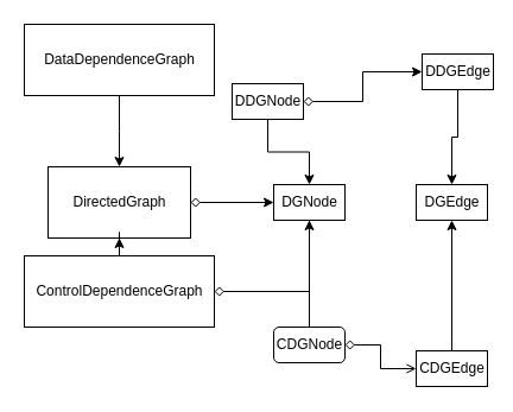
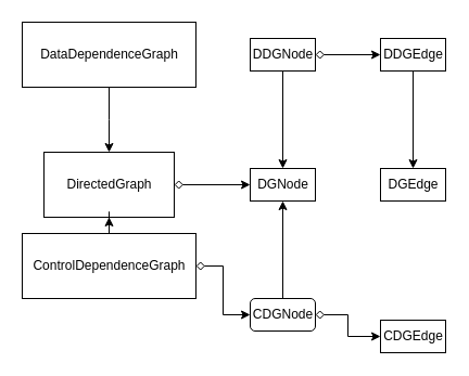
  <mxCell id="0" />
  <mxCell id="1" parent="0" />
  <mxCell id="2" value="DirectedGraph" style="html=1;" vertex="1" parent="1"><mxGeometry x="40" y="140" width="120" height="60" as="geometry" /></mxCell>
  <mxCell id="3" value="DGNode" style="html=1;" vertex="1" parent="1"><mxGeometry x="230" y="155" width="60" height="30" as="geometry" /></mxCell>
  <mxCell id="4" value="DGEdge" style="html=1;" vertex="1" parent="1"><mxGeometry x="350" y="155" width="60" height="30" as="geometry" /></mxCell>
  <mxCell id="5" style="edgeStyle=orthogonalEdgeStyle;rounded=0;orthogonalLoop=1;jettySize=auto;html=1;entryX=0.5;entryY=1;entryDx=0;entryDy=0;startArrow=none;startFill=0;" edge="1" parent="1" source="7" target="2"><mxGeometry relative="1" as="geometry" /></mxCell>
- <mxCell id="6" style="edgeStyle=orthogonalEdgeStyle;rounded=0;orthogonalLoop=1;jettySize=auto;html=1;startArrow=diamond;startFill=0;" edge="1" parent="1" source="7" target="3"><mxGeometry relative="1" as="geometry" /></mxCell>
+ <mxCell id="6" style="edgeStyle=orthogonalEdgeStyle;rounded=0;orthogonalLoop=1;jettySize=auto;html=1;entryX=0;entryY=0.5;entryDx=0;entryDy=0;startArrow=diamond;startFill=0;" edge="1" parent="1" source="7" target="11"><mxGeometry relative="1" as="geometry" /></mxCell>
  <mxCell id="7" value="ControlDependenceGraph" style="html=1;" vertex="1" parent="1"><mxGeometry x="20" y="215" width="160" height="60" as="geometry" /></mxCell>
  <mxCell id="8" value="" style="endArrow=classic;html=1;exitX=1;exitY=0.5;exitDx=0;exitDy=0;entryX=0;entryY=0.5;entryDx=0;entryDy=0;startArrow=diamond;startFill=0;" edge="1" parent="1" source="2" target="3"><mxGeometry width="50" height="50" relative="1" as="geometry"><mxPoint x="290" y="230" as="sourcePoint" /><mxPoint x="340" y="180" as="targetPoint" /></mxGeometry></mxCell>
- <mxCell id="9" style="edgeStyle=orthogonalEdgeStyle;rounded=0;orthogonalLoop=1;jettySize=auto;html=1;entryX=0.5;entryY=1;entryDx=0;entryDy=0;startArrow=none;startFill=0;endArrow=none;" edge="1" parent="1" source="11" target="3"><mxGeometry relative="1" as="geometry" /></mxCell>
- <mxCell id="10" style="edgeStyle=orthogonalEdgeStyle;rounded=0;orthogonalLoop=1;jettySize=auto;html=1;entryX=0;entryY=0.5;entryDx=0;entryDy=0;startArrow=diamond;startFill=0;endArrow=open;" edge="1" parent="1" source="11" target="13"><mxGeometry relative="1" as="geometry" /></mxCell>
+ <mxCell id="9" style="edgeStyle=orthogonalEdgeStyle;rounded=0;orthogonalLoop=1;jettySize=auto;html=1;entryX=0.5;entryY=1;entryDx=0;entryDy=0;startArrow=none;startFill=0;" edge="1" parent="1" source="11" target="3"><mxGeometry relative="1" as="geometry" /></mxCell>
+ <mxCell id="10" style="edgeStyle=orthogonalEdgeStyle;rounded=0;orthogonalLoop=1;jettySize=auto;html=1;entryX=0;entryY=0.5;entryDx=0;entryDy=0;startArrow=diamond;startFill=0;" edge="1" parent="1" source="11" target="13"><mxGeometry relative="1" as="geometry" /></mxCell>
  <mxCell id="11" value="CDGNode" style="html=1;rounded=1;" vertex="1" parent="1"><mxGeometry x="230" y="275" width="60" height="30" as="geometry" /></mxCell>
- <mxCell id="12" style="edgeStyle=orthogonalEdgeStyle;rounded=0;orthogonalLoop=1;jettySize=auto;html=1;entryX=0.5;entryY=1;entryDx=0;entryDy=0;startArrow=none;startFill=0;" edge="1" parent="1" source="13" target="4"><mxGeometry relative="1" as="geometry" /></mxCell>
  <mxCell id="13" value="CDGEdge" style="html=1;" vertex="1" parent="1"><mxGeometry x="350" y="295" width="60" height="30" as="geometry" /></mxCell>
  <mxCell id="14" value="DataDependenceGraph" style="html=1;" vertex="1" parent="1"><mxGeometry x="20" y="20" width="160" height="60" as="geometry" /></mxCell>
  <mxCell id="15" style="edgeStyle=orthogonalEdgeStyle;rounded=0;orthogonalLoop=1;jettySize=auto;html=1;entryX=0;entryY=0.5;entryDx=0;entryDy=0;startArrow=diamond;startFill=0;" edge="1" parent="1" source="16" target="17"><mxGeometry relative="1" as="geometry" /></mxCell>
- <mxCell id="16" value="DDGNode" style="html=1;" vertex="1" parent="1"><mxGeometry x="195" y="70" width="60" height="30" as="geometry" /></mxCell>
- <mxCell id="17" value="DDGEdge" style="html=1;" vertex="1" parent="1"><mxGeometry x="355" y="45" width="60" height="30" as="geometry" /></mxCell>
+ <mxCell id="16" value="DDGNode" style="html=1;" vertex="1" parent="1"><mxGeometry x="230" y="35" width="60" height="30" as="geometry" /></mxCell>
+ <mxCell id="17" value="DDGEdge" style="html=1;" vertex="1" parent="1"><mxGeometry x="350" y="35" width="60" height="30" as="geometry" /></mxCell>
  <mxCell id="18" style="edgeStyle=orthogonalEdgeStyle;rounded=0;orthogonalLoop=1;jettySize=auto;html=1;startArrow=none;startFill=0;exitX=0.5;exitY=1;exitDx=0;exitDy=0;" edge="1" parent="1" source="14"><mxGeometry relative="1" as="geometry"><mxPoint x="110" y="270" as="sourcePoint" /><mxPoint x="100" y="140" as="targetPoint" /></mxGeometry></mxCell>
  <mxCell id="19" style="edgeStyle=orthogonalEdgeStyle;rounded=0;orthogonalLoop=1;jettySize=auto;html=1;entryX=0.5;entryY=0;entryDx=0;entryDy=0;startArrow=none;startFill=0;exitX=0.5;exitY=1;exitDx=0;exitDy=0;" edge="1" parent="1" source="16" target="3"><mxGeometry relative="1" as="geometry"><mxPoint x="270" y="285" as="sourcePoint" /><mxPoint x="270" y="195" as="targetPoint" /></mxGeometry></mxCell>
  <mxCell id="20" style="edgeStyle=orthogonalEdgeStyle;rounded=0;orthogonalLoop=1;jettySize=auto;html=1;entryX=0.5;entryY=0;entryDx=0;entryDy=0;startArrow=none;startFill=0;exitX=0.5;exitY=1;exitDx=0;exitDy=0;" edge="1" parent="1" source="17" target="4"><mxGeometry relative="1" as="geometry"><mxPoint x="390" y="285" as="sourcePoint" /><mxPoint x="390" y="195" as="targetPoint" /></mxGeometry></mxCell>
